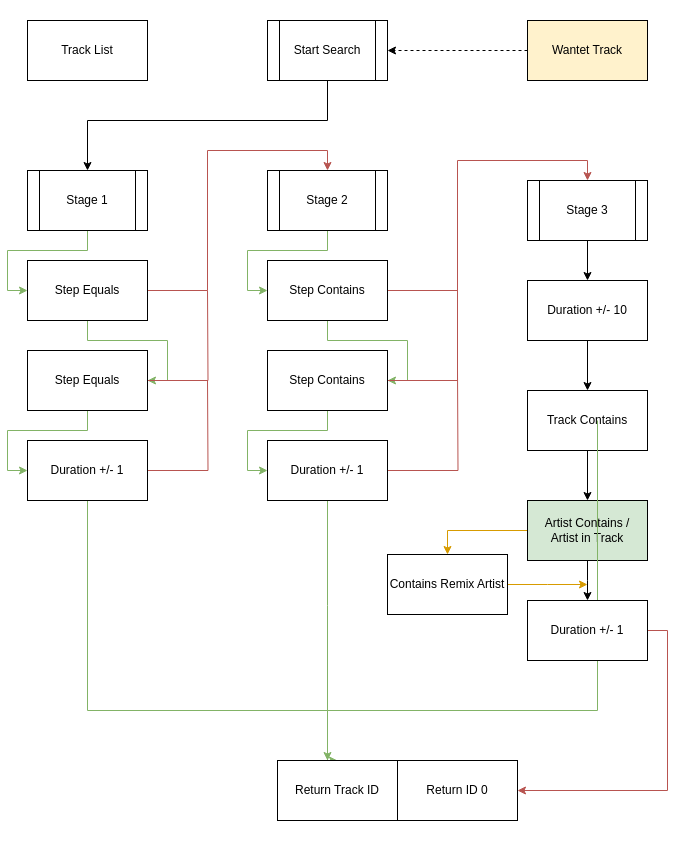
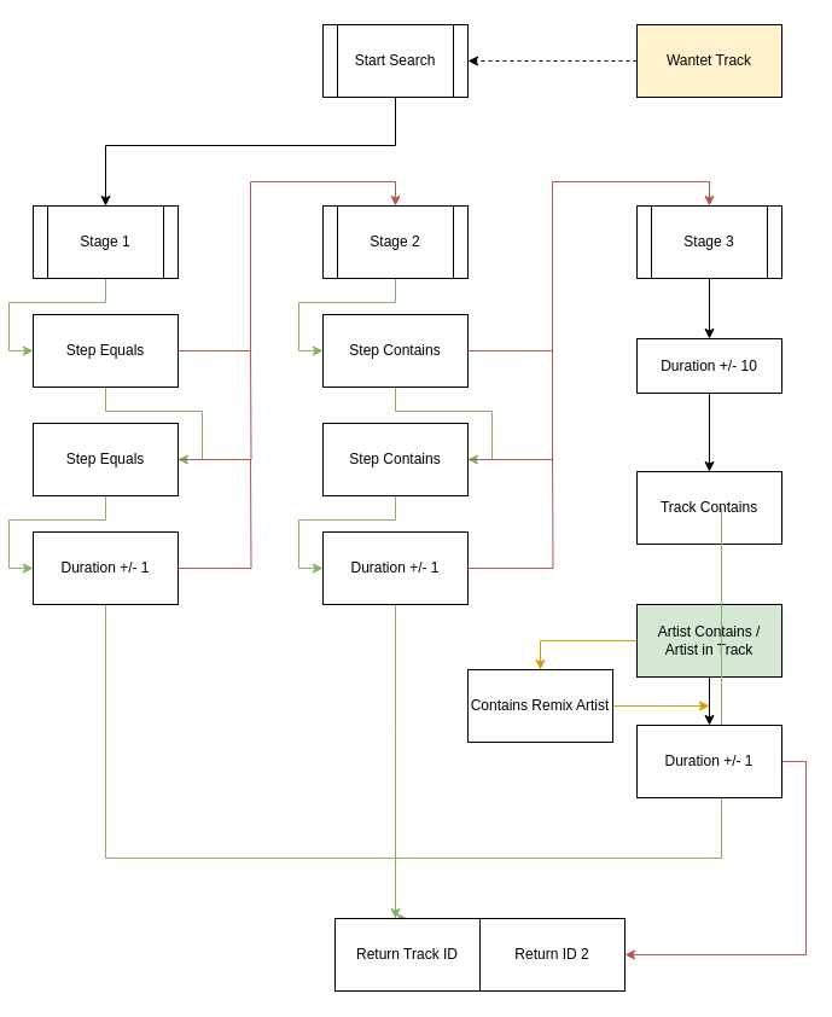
  <mxCell id="0" />
  <mxCell id="1" parent="0" />
  <mxCell id="2" style="edgeStyle=orthogonalEdgeStyle;rounded=0;orthogonalLoop=1;jettySize=auto;html=1;entryX=0.5;entryY=0;entryDx=0;entryDy=0;startArrow=none;startFill=0;endArrow=classic;endFill=1;" edge="1" parent="1" source="3" target="8"><mxGeometry relative="1" as="geometry"><Array as="points"><mxPoint x="320" y="120" /><mxPoint x="80" y="120" /></Array></mxGeometry></mxCell>
  <mxCell id="3" value="Start Search" style="shape=process;whiteSpace=wrap;html=1;backgroundOutline=1;" vertex="1" parent="1"><mxGeometry x="260" y="20" width="120" height="60" as="geometry" /></mxCell>
  <mxCell id="4" value="" style="endArrow=classic;dashed=1;html=1;entryX=1;entryY=0.5;entryDx=0;entryDy=0;startArrow=none;startFill=0;endFill=1;" edge="1" parent="1" target="3"><mxGeometry width="50" height="50" relative="1" as="geometry"><mxPoint x="520" y="50" as="sourcePoint" /><mxPoint x="60" y="220" as="targetPoint" /><Array as="points" /></mxGeometry></mxCell>
  <mxCell id="5" value="Wantet Track" style="rounded=0;whiteSpace=wrap;html=1;fillColor=#fff2cc;" vertex="1" parent="1"><mxGeometry x="520" y="20" width="120" height="60" as="geometry" /></mxCell>
- <mxCell id="6" value="Track List" style="rounded=0;whiteSpace=wrap;html=1;" vertex="1" parent="1"><mxGeometry x="20" y="20" width="120" height="60" as="geometry" /></mxCell>
  <mxCell id="7" style="edgeStyle=orthogonalEdgeStyle;rounded=0;orthogonalLoop=1;jettySize=auto;html=1;entryX=0;entryY=0.5;entryDx=0;entryDy=0;startArrow=none;startFill=0;endArrow=classic;endFill=1;fillColor=#d5e8d4;strokeColor=#82b366;" edge="1" parent="1" source="8" target="11"><mxGeometry relative="1" as="geometry" /></mxCell>
  <mxCell id="8" value="Stage 1" style="shape=process;whiteSpace=wrap;html=1;backgroundOutline=1;" vertex="1" parent="1"><mxGeometry x="20" y="170" width="120" height="60" as="geometry" /></mxCell>
  <mxCell id="9" style="edgeStyle=orthogonalEdgeStyle;rounded=0;orthogonalLoop=1;jettySize=auto;html=1;entryX=1;entryY=0.5;entryDx=0;entryDy=0;startArrow=none;startFill=0;endArrow=classic;endFill=1;fillColor=#d5e8d4;strokeColor=#82b366;" edge="1" parent="1" source="11" target="14"><mxGeometry relative="1" as="geometry" /></mxCell>
  <mxCell id="10" style="edgeStyle=orthogonalEdgeStyle;rounded=0;orthogonalLoop=1;jettySize=auto;html=1;entryX=0.5;entryY=0;entryDx=0;entryDy=0;startArrow=none;startFill=0;endArrow=classic;endFill=1;fillColor=#f8cecc;strokeColor=#b85450;" edge="1" parent="1" source="11" target="20"><mxGeometry relative="1" as="geometry" /></mxCell>
  <mxCell id="11" value="Step Equals" style="rounded=0;whiteSpace=wrap;html=1;" vertex="1" parent="1"><mxGeometry x="20" y="260" width="120" height="60" as="geometry" /></mxCell>
  <mxCell id="12" style="edgeStyle=orthogonalEdgeStyle;rounded=0;orthogonalLoop=1;jettySize=auto;html=1;entryX=0;entryY=0.5;entryDx=0;entryDy=0;startArrow=none;startFill=0;endArrow=classic;endFill=1;fillColor=#d5e8d4;strokeColor=#82b366;" edge="1" parent="1" source="14" target="17"><mxGeometry relative="1" as="geometry" /></mxCell>
  <mxCell id="13" style="edgeStyle=orthogonalEdgeStyle;rounded=0;orthogonalLoop=1;jettySize=auto;html=1;startArrow=none;startFill=0;endArrow=none;endFill=0;fillColor=#f8cecc;strokeColor=#b85450;" edge="1" parent="1" source="14"><mxGeometry relative="1" as="geometry"><mxPoint x="200" y="290" as="targetPoint" /></mxGeometry></mxCell>
  <mxCell id="14" value="Step Equals" style="rounded=0;whiteSpace=wrap;html=1;" vertex="1" parent="1"><mxGeometry x="20" y="350" width="120" height="60" as="geometry" /></mxCell>
  <mxCell id="15" style="edgeStyle=orthogonalEdgeStyle;rounded=0;orthogonalLoop=1;jettySize=auto;html=1;entryX=0.5;entryY=0;entryDx=0;entryDy=0;startArrow=none;startFill=0;endArrow=classic;endFill=1;fillColor=#d5e8d4;strokeColor=#82b366;" edge="1" parent="1" source="17" target="18"><mxGeometry relative="1" as="geometry"><Array as="points"><mxPoint x="80" y="710" /><mxPoint x="320" y="710" /><mxPoint x="320" y="760" /></Array></mxGeometry></mxCell>
  <mxCell id="16" style="edgeStyle=orthogonalEdgeStyle;rounded=0;orthogonalLoop=1;jettySize=auto;html=1;startArrow=none;startFill=0;endArrow=none;endFill=0;fillColor=#f8cecc;strokeColor=#b85450;" edge="1" parent="1" source="17"><mxGeometry relative="1" as="geometry"><mxPoint x="200" y="380" as="targetPoint" /></mxGeometry></mxCell>
  <mxCell id="17" value="Duration +/- 1" style="rounded=0;whiteSpace=wrap;html=1;" vertex="1" parent="1"><mxGeometry x="20" y="440" width="120" height="60" as="geometry" /></mxCell>
  <mxCell id="18" value="Return Track ID" style="rounded=0;whiteSpace=wrap;html=1;" vertex="1" parent="1"><mxGeometry x="270" y="760" width="120" height="60" as="geometry" /></mxCell>
  <mxCell id="19" style="edgeStyle=orthogonalEdgeStyle;rounded=0;orthogonalLoop=1;jettySize=auto;html=1;entryX=0;entryY=0.5;entryDx=0;entryDy=0;startArrow=none;startFill=0;endArrow=classic;endFill=1;fillColor=#d5e8d4;strokeColor=#82b366;" edge="1" parent="1" source="20" target="23"><mxGeometry relative="1" as="geometry" /></mxCell>
  <mxCell id="20" value="Stage 2" style="shape=process;whiteSpace=wrap;html=1;backgroundOutline=1;" vertex="1" parent="1"><mxGeometry x="260" y="170" width="120" height="60" as="geometry" /></mxCell>
  <mxCell id="21" style="edgeStyle=orthogonalEdgeStyle;rounded=0;orthogonalLoop=1;jettySize=auto;html=1;entryX=1;entryY=0.5;entryDx=0;entryDy=0;startArrow=none;startFill=0;endArrow=classic;endFill=1;fillColor=#d5e8d4;strokeColor=#82b366;" edge="1" parent="1" source="23" target="26"><mxGeometry relative="1" as="geometry" /></mxCell>
  <mxCell id="22" style="edgeStyle=orthogonalEdgeStyle;rounded=0;orthogonalLoop=1;jettySize=auto;html=1;entryX=0.5;entryY=0;entryDx=0;entryDy=0;startArrow=none;startFill=0;endArrow=classic;endFill=1;fillColor=#f8cecc;strokeColor=#b85450;" edge="1" parent="1" source="23" target="31"><mxGeometry relative="1" as="geometry" /></mxCell>
  <mxCell id="23" value="Step Contains" style="rounded=0;whiteSpace=wrap;html=1;" vertex="1" parent="1"><mxGeometry x="260" y="260" width="120" height="60" as="geometry" /></mxCell>
  <mxCell id="24" style="edgeStyle=orthogonalEdgeStyle;rounded=0;orthogonalLoop=1;jettySize=auto;html=1;entryX=0;entryY=0.5;entryDx=0;entryDy=0;startArrow=none;startFill=0;endArrow=classic;endFill=1;fillColor=#d5e8d4;strokeColor=#82b366;" edge="1" parent="1" source="26" target="29"><mxGeometry relative="1" as="geometry" /></mxCell>
  <mxCell id="25" style="edgeStyle=orthogonalEdgeStyle;rounded=0;orthogonalLoop=1;jettySize=auto;html=1;startArrow=none;startFill=0;endArrow=none;endFill=0;fillColor=#f8cecc;strokeColor=#b85450;" edge="1" parent="1" source="26"><mxGeometry relative="1" as="geometry"><mxPoint x="450" y="290" as="targetPoint" /><Array as="points"><mxPoint x="450" y="380" /><mxPoint x="450" y="170" /></Array></mxGeometry></mxCell>
  <mxCell id="26" value="Step Contains" style="rounded=0;whiteSpace=wrap;html=1;" vertex="1" parent="1"><mxGeometry x="260" y="350" width="120" height="60" as="geometry" /></mxCell>
  <mxCell id="27" style="edgeStyle=orthogonalEdgeStyle;rounded=0;orthogonalLoop=1;jettySize=auto;html=1;startArrow=none;startFill=0;endArrow=none;endFill=0;fillColor=#f8cecc;strokeColor=#b85450;" edge="1" parent="1" source="29"><mxGeometry relative="1" as="geometry"><mxPoint x="450" y="370" as="targetPoint" /></mxGeometry></mxCell>
  <mxCell id="28" style="edgeStyle=orthogonalEdgeStyle;rounded=0;orthogonalLoop=1;jettySize=auto;html=1;startArrow=none;startFill=0;endArrow=none;endFill=0;fillColor=#d5e8d4;strokeColor=#82b366;" edge="1" parent="1" source="29"><mxGeometry relative="1" as="geometry"><mxPoint x="320" y="710" as="targetPoint" /></mxGeometry></mxCell>
  <mxCell id="29" value="Duration +/- 1" style="rounded=0;whiteSpace=wrap;html=1;" vertex="1" parent="1"><mxGeometry x="260" y="440" width="120" height="60" as="geometry" /></mxCell>
  <mxCell id="30" style="edgeStyle=orthogonalEdgeStyle;rounded=0;orthogonalLoop=1;jettySize=auto;html=1;entryX=0.5;entryY=0;entryDx=0;entryDy=0;startArrow=none;startFill=0;endArrow=classic;endFill=1;" edge="1" parent="1" source="31" target="33"><mxGeometry relative="1" as="geometry" /></mxCell>
- <mxCell id="31" value="Stage 3" style="shape=process;whiteSpace=wrap;html=1;backgroundOutline=1;" vertex="1" parent="1"><mxGeometry x="520" y="180" width="120" height="60" as="geometry" /></mxCell>
+ <mxCell id="31" value="Stage 3" style="shape=process;whiteSpace=wrap;html=1;backgroundOutline=1;" vertex="1" parent="1"><mxGeometry x="520" y="170" width="120" height="60" as="geometry" /></mxCell>
  <mxCell id="32" style="edgeStyle=orthogonalEdgeStyle;rounded=0;orthogonalLoop=1;jettySize=auto;html=1;entryX=0.5;entryY=0;entryDx=0;entryDy=0;startArrow=none;startFill=0;endArrow=classic;endFill=1;" edge="1" parent="1" source="33" target="35"><mxGeometry relative="1" as="geometry" /></mxCell>
- <mxCell id="33" value="Duration +/- 10" style="rounded=0;whiteSpace=wrap;html=1;" vertex="1" parent="1"><mxGeometry x="520" y="280" width="120" height="60" as="geometry" /></mxCell>
- <mxCell id="34" style="edgeStyle=orthogonalEdgeStyle;rounded=0;orthogonalLoop=1;jettySize=auto;html=1;entryX=0.5;entryY=0;entryDx=0;entryDy=0;startArrow=none;startFill=0;endArrow=classic;endFill=1;" edge="1" parent="1" source="35" target="38"><mxGeometry relative="1" as="geometry" /></mxCell>
+ <mxCell id="33" value="Duration +/- 10" style="rounded=0;whiteSpace=wrap;html=1;" vertex="1" parent="1"><mxGeometry x="520" y="280" width="120" height="45" as="geometry" /></mxCell>
  <mxCell id="35" value="Track Contains" style="rounded=0;whiteSpace=wrap;html=1;" vertex="1" parent="1"><mxGeometry x="520" y="390" width="120" height="60" as="geometry" /></mxCell>
  <mxCell id="36" style="edgeStyle=orthogonalEdgeStyle;rounded=0;orthogonalLoop=1;jettySize=auto;html=1;startArrow=none;startFill=0;endArrow=classic;endFill=1;" edge="1" parent="1" source="38"><mxGeometry relative="1" as="geometry"><mxPoint x="580" y="600" as="targetPoint" /></mxGeometry></mxCell>
  <mxCell id="37" style="edgeStyle=orthogonalEdgeStyle;rounded=0;orthogonalLoop=1;jettySize=auto;html=1;entryX=0.5;entryY=0;entryDx=0;entryDy=0;startArrow=none;startFill=0;endArrow=classic;endFill=1;fillColor=#ffe6cc;strokeColor=#d79b00;" edge="1" parent="1" source="38" target="43"><mxGeometry relative="1" as="geometry" /></mxCell>
  <mxCell id="38" value="Artist Contains /&lt;br&gt;Artist in Track" style="rounded=0;whiteSpace=wrap;html=1;fillColor=#d5e8d4;" vertex="1" parent="1"><mxGeometry x="520" y="500" width="120" height="60" as="geometry" /></mxCell>
  <mxCell id="39" style="edgeStyle=orthogonalEdgeStyle;rounded=0;orthogonalLoop=1;jettySize=auto;html=1;startArrow=none;startFill=0;endArrow=classic;endFill=1;fillColor=#d5e8d4;strokeColor=#82b366;" edge="1" parent="1"><mxGeometry relative="1" as="geometry"><mxPoint x="590" y="420" as="sourcePoint" /><mxPoint x="320" y="760" as="targetPoint" /><Array as="points"><mxPoint x="590" y="710" /><mxPoint x="320" y="710" /><mxPoint x="320" y="760" /></Array></mxGeometry></mxCell>
  <mxCell id="40" style="edgeStyle=orthogonalEdgeStyle;rounded=0;orthogonalLoop=1;jettySize=auto;html=1;startArrow=none;startFill=0;endArrow=classic;endFill=1;fillColor=#f8cecc;strokeColor=#b85450;entryX=1;entryY=0.5;entryDx=0;entryDy=0;" edge="1" parent="1" source="41" target="44"><mxGeometry relative="1" as="geometry"><mxPoint x="519" y="1030" as="targetPoint" /><Array as="points"><mxPoint x="660" y="630" /><mxPoint x="660" y="790" /></Array></mxGeometry></mxCell>
  <mxCell id="41" value="Duration +/- 1" style="rounded=0;whiteSpace=wrap;html=1;" vertex="1" parent="1"><mxGeometry x="520" y="600" width="120" height="60" as="geometry" /></mxCell>
  <mxCell id="42" style="edgeStyle=orthogonalEdgeStyle;rounded=0;orthogonalLoop=1;jettySize=auto;html=1;startArrow=none;startFill=0;endArrow=classic;endFill=1;fillColor=#ffe6cc;strokeColor=#d79b00;" edge="1" parent="1" source="43"><mxGeometry relative="1" as="geometry"><mxPoint x="580" y="584" as="targetPoint" /></mxGeometry></mxCell>
  <mxCell id="43" value="Contains Remix Artist" style="rounded=0;whiteSpace=wrap;html=1;" vertex="1" parent="1"><mxGeometry x="380" y="554" width="120" height="60" as="geometry" /></mxCell>
- <mxCell id="44" value="Return ID 0" style="rounded=0;whiteSpace=wrap;html=1;" vertex="1" parent="1"><mxGeometry x="390" y="760" width="120" height="60" as="geometry" /></mxCell>
+ <mxCell id="44" value="Return ID 2" style="rounded=0;whiteSpace=wrap;html=1;" vertex="1" parent="1"><mxGeometry x="390" y="760" width="120" height="60" as="geometry" /></mxCell>
